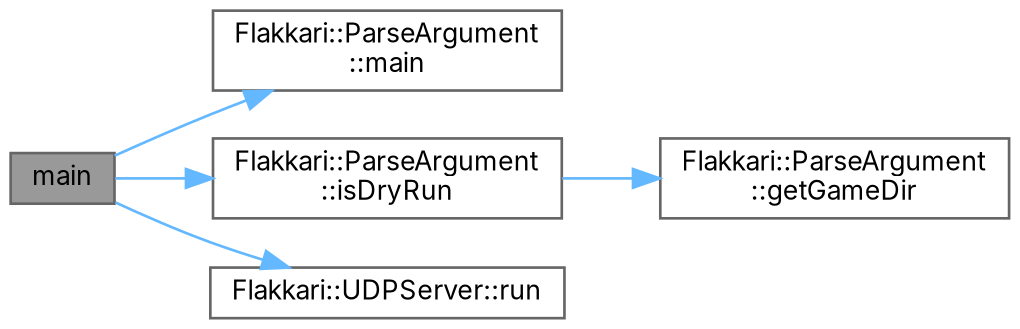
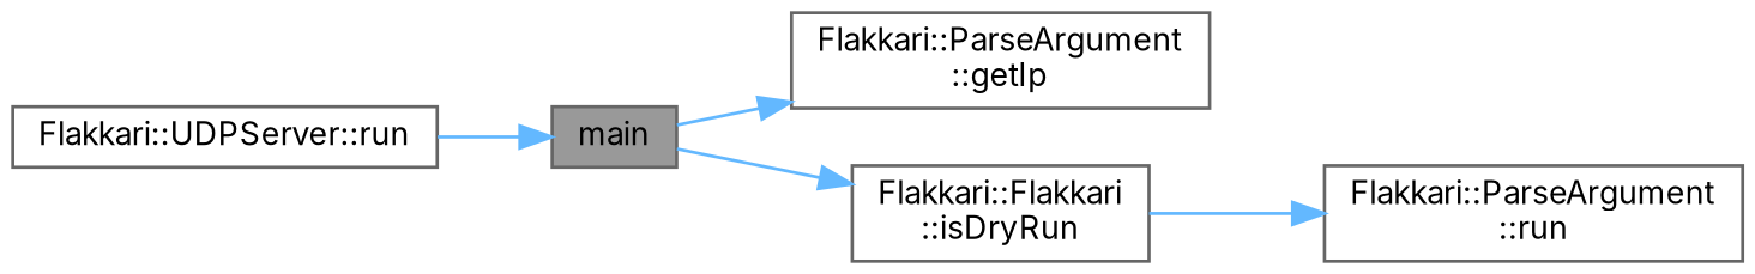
  digraph {
    fontname=Inter
    rankdir=LR
    node [color=grey40 fillcolor=white fontname=Inter fontsize=10 shape=box style=filled]
    edge [color=steelblue1 fontname=Inter fontsize=10 labelfontname=Helvetica labelfontsize=10 style=solid]
    n1 [color=gray40 fillcolor=grey60 fontcolor=black height=0.2 label=main width=0.4]
-   n2 [height=0.2 label="Flakkari::ParseArgument\l::main" width=0.4]
-   n3 [height=0.2 label="Flakkari::ParseArgument\l::isDryRun" width=0.4]
+   n2 [height=0.2 label="Flakkari::ParseArgument\l::getIp" width=0.4]
+   n3 [height=0.2 label="Flakkari::Flakkari\l::isDryRun" width=0.4]
    n4 [height=0.2 label="Flakkari::UDPServer::run" width=0.4]
-   n5 [height=0.2 label="Flakkari::ParseArgument\l::getGameDir" width=0.4]
+   n5 [height=0.2 label="Flakkari::ParseArgument\l::run" width=0.4]
    n1 -> n2
    n1 -> n3
-   n1 -> n4
+   n4 -> n1
    n3 -> n5
  }
